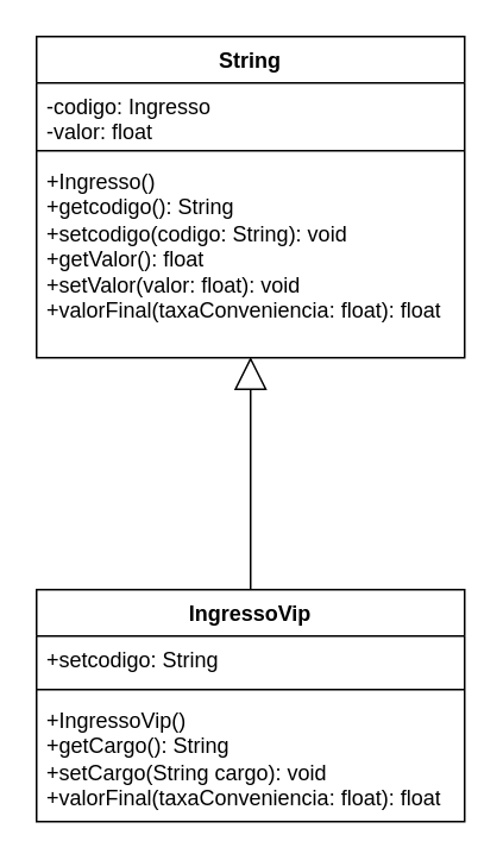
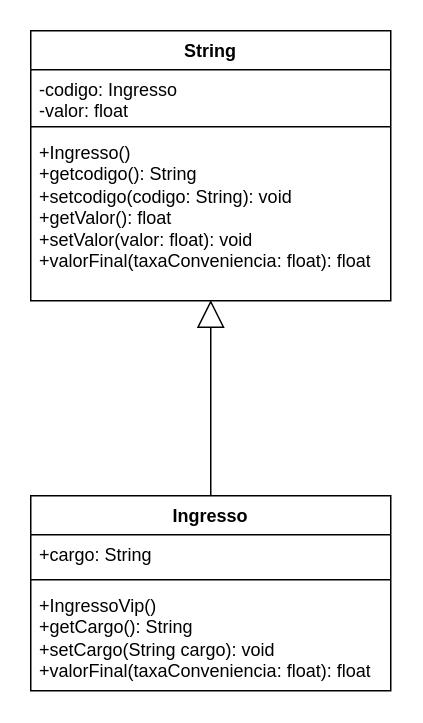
  <mxCell id="0" />
  <mxCell id="1" parent="0" />
  <mxCell id="2" value="String" style="swimlane;fontStyle=1;align=center;verticalAlign=top;childLayout=stackLayout;horizontal=1;startSize=26;horizontalStack=0;resizeParent=1;resizeParentMax=0;resizeLast=0;collapsible=1;marginBottom=0;whiteSpace=wrap;html=1;" vertex="1" parent="1"><mxGeometry x="20" y="20" width="240" height="180" as="geometry" /></mxCell>
  <mxCell id="3" value="-codigo: Ingresso&lt;div&gt;-valor: float&lt;/div&gt;" style="text;strokeColor=none;fillColor=none;align=left;verticalAlign=top;spacingLeft=4;spacingRight=4;overflow=hidden;rotatable=0;points=[[0,0.5],[1,0.5]];portConstraint=eastwest;whiteSpace=wrap;html=1;" vertex="1" parent="2"><mxGeometry y="26" width="240" height="34" as="geometry" /></mxCell>
  <mxCell id="4" value="" style="line;strokeWidth=1;fillColor=none;align=left;verticalAlign=middle;spacingTop=-1;spacingLeft=3;spacingRight=3;rotatable=0;labelPosition=right;points=[];portConstraint=eastwest;strokeColor=inherit;" vertex="1" parent="2"><mxGeometry y="60" width="240" height="8" as="geometry" /></mxCell>
  <mxCell id="5" value="+Ingresso()&lt;div&gt;+getcodigo(): String&lt;/div&gt;&lt;div&gt;+setcodigo(codigo: String): void&lt;/div&gt;&lt;div&gt;+getValor(): float&lt;/div&gt;&lt;div&gt;+setValor(valor: float): void&lt;/div&gt;&lt;div&gt;+valorFinal(taxaConveniencia: float): float&lt;/div&gt;" style="text;strokeColor=none;fillColor=none;align=left;verticalAlign=top;spacingLeft=4;spacingRight=4;overflow=hidden;rotatable=0;points=[[0,0.5],[1,0.5]];portConstraint=eastwest;whiteSpace=wrap;html=1;" vertex="1" parent="2"><mxGeometry y="68" width="240" height="112" as="geometry" /></mxCell>
- <mxCell id="6" value="IngressoVip" style="swimlane;fontStyle=1;align=center;verticalAlign=top;childLayout=stackLayout;horizontal=1;startSize=26;horizontalStack=0;resizeParent=1;resizeParentMax=0;resizeLast=0;collapsible=1;marginBottom=0;whiteSpace=wrap;html=1;" vertex="1" parent="1"><mxGeometry x="20" y="330" width="240" height="130" as="geometry" /></mxCell>
- <mxCell id="7" value="+setcodigo: String" style="text;strokeColor=none;fillColor=none;align=left;verticalAlign=top;spacingLeft=4;spacingRight=4;overflow=hidden;rotatable=0;points=[[0,0.5],[1,0.5]];portConstraint=eastwest;whiteSpace=wrap;html=1;" vertex="1" parent="6"><mxGeometry y="26" width="240" height="26" as="geometry" /></mxCell>
+ <mxCell id="6" value="Ingresso" style="swimlane;fontStyle=1;align=center;verticalAlign=top;childLayout=stackLayout;horizontal=1;startSize=26;horizontalStack=0;resizeParent=1;resizeParentMax=0;resizeLast=0;collapsible=1;marginBottom=0;whiteSpace=wrap;html=1;" vertex="1" parent="1"><mxGeometry x="20" y="330" width="240" height="130" as="geometry" /></mxCell>
+ <mxCell id="7" value="+cargo: String" style="text;strokeColor=none;fillColor=none;align=left;verticalAlign=top;spacingLeft=4;spacingRight=4;overflow=hidden;rotatable=0;points=[[0,0.5],[1,0.5]];portConstraint=eastwest;whiteSpace=wrap;html=1;" vertex="1" parent="6"><mxGeometry y="26" width="240" height="26" as="geometry" /></mxCell>
  <mxCell id="8" value="" style="line;strokeWidth=1;fillColor=none;align=left;verticalAlign=middle;spacingTop=-1;spacingLeft=3;spacingRight=3;rotatable=0;labelPosition=right;points=[];portConstraint=eastwest;strokeColor=inherit;" vertex="1" parent="6"><mxGeometry y="52" width="240" height="8" as="geometry" /></mxCell>
  <mxCell id="9" value="+IngressoVip()&lt;div&gt;+getCargo(): String&lt;/div&gt;&lt;div&gt;+setCargo(String cargo): void&lt;/div&gt;&lt;div&gt;+valorFinal(taxaConveniencia: float): float&lt;br&gt;&lt;/div&gt;" style="text;strokeColor=none;fillColor=none;align=left;verticalAlign=top;spacingLeft=4;spacingRight=4;overflow=hidden;rotatable=0;points=[[0,0.5],[1,0.5]];portConstraint=eastwest;whiteSpace=wrap;html=1;" vertex="1" parent="6"><mxGeometry y="60" width="240" height="70" as="geometry" /></mxCell>
  <mxCell id="10" value="" style="endArrow=block;endSize=16;endFill=0;html=1;rounded=0;exitX=0.5;exitY=0;exitDx=0;exitDy=0;entryX=0.5;entryY=0.996;entryDx=0;entryDy=0;entryPerimeter=0;" edge="1" parent="1" source="6" target="5"><mxGeometry width="160" relative="1" as="geometry"><mxPoint x="140" y="240" as="sourcePoint" /><mxPoint x="300" y="240" as="targetPoint" /></mxGeometry></mxCell>
